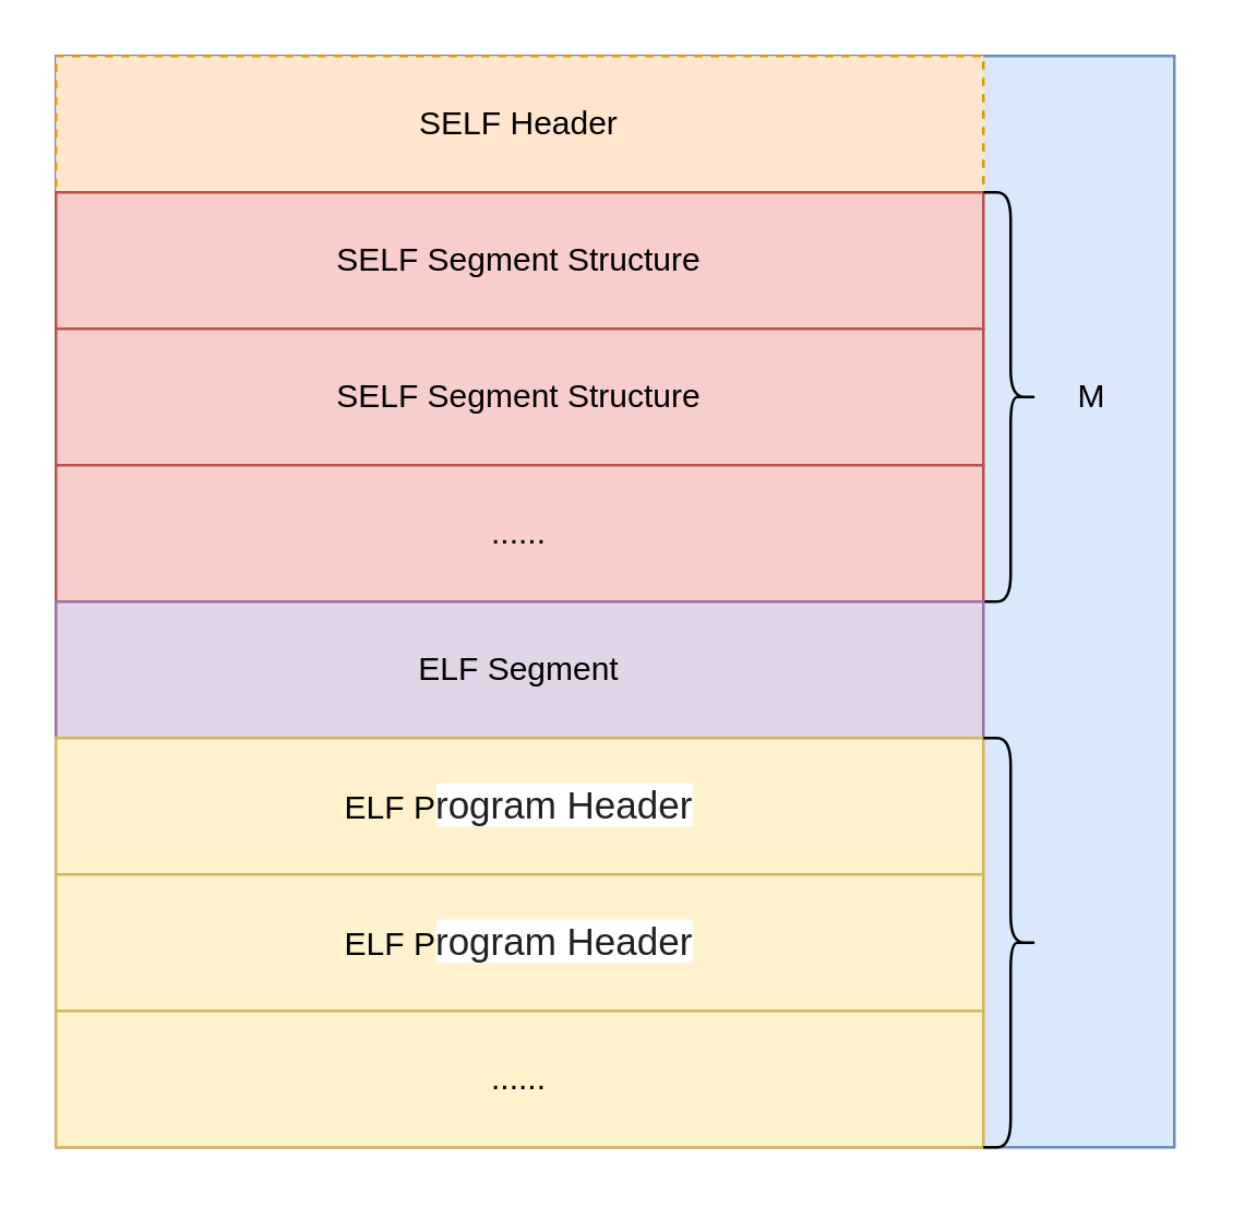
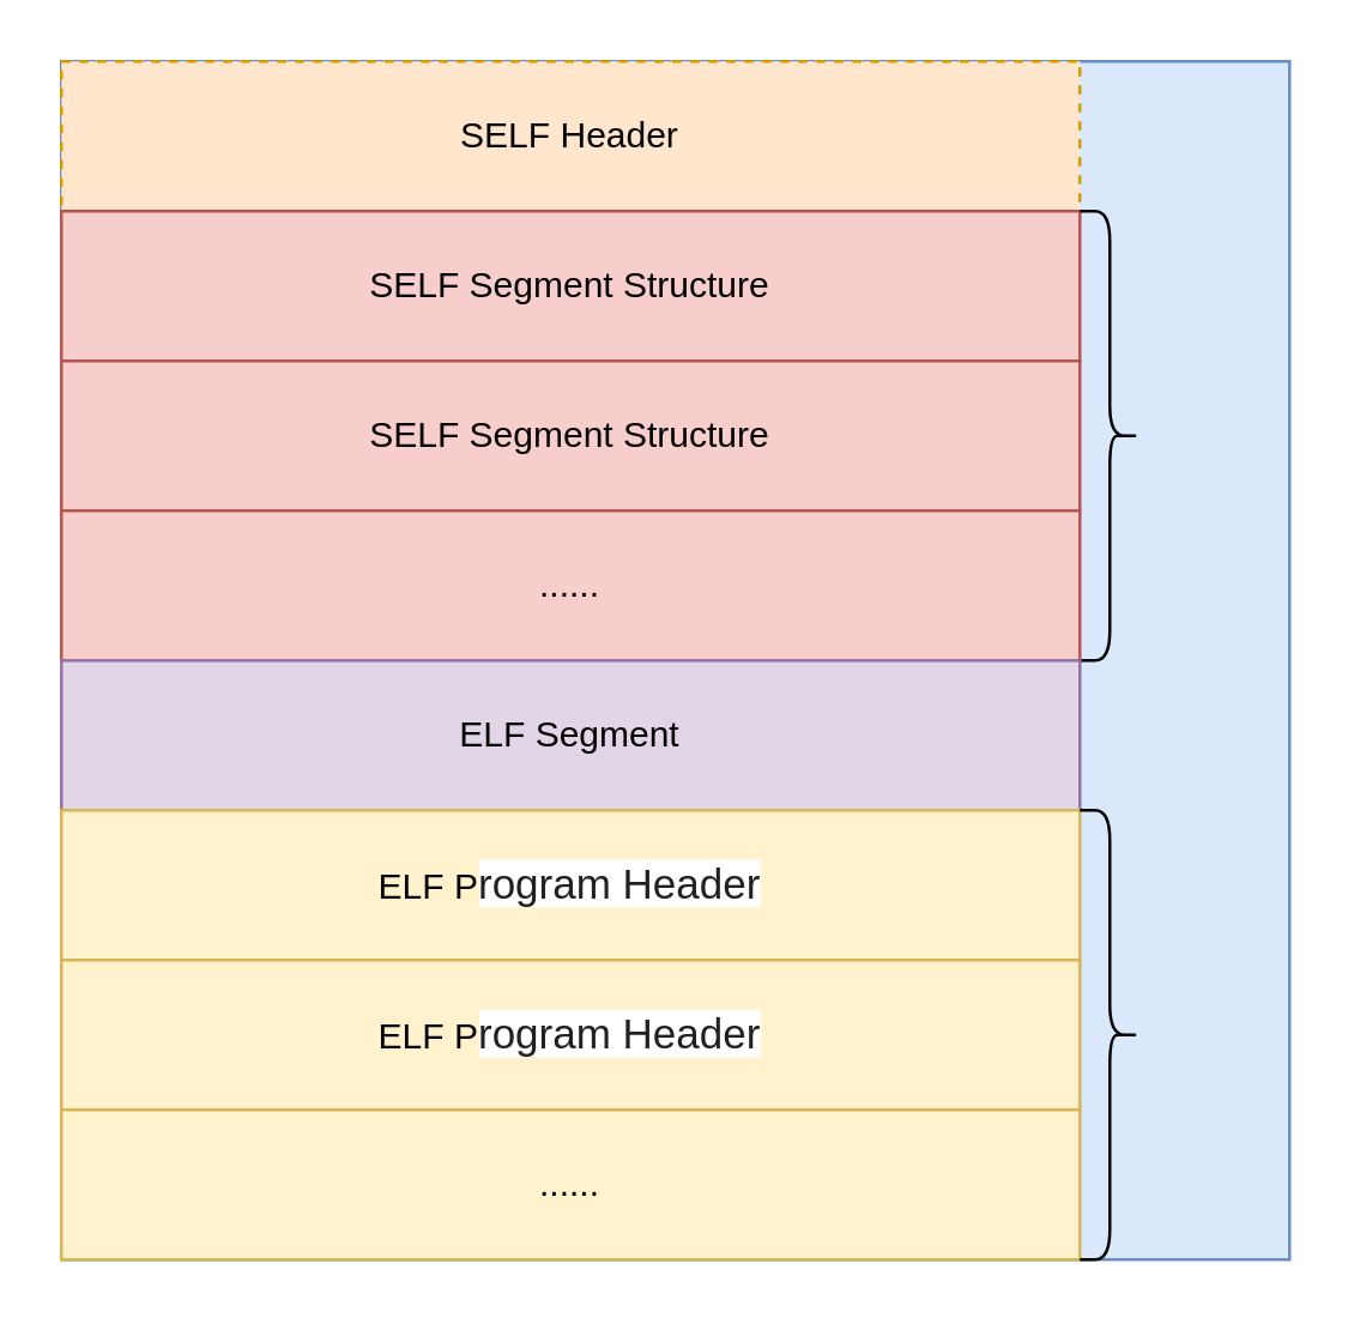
  <mxCell id="0" />
  <mxCell id="1" parent="0" />
  <mxCell id="2" value="" style="rounded=0;whiteSpace=wrap;html=1;fillColor=#dae8fc;strokeColor=#6c8ebf;" vertex="1" parent="1"><mxGeometry x="20" y="20" width="410" height="400" as="geometry" /></mxCell>
  <mxCell id="3" value="SELF Header" style="rounded=0;whiteSpace=wrap;html=1;fillColor=#ffe6cc;strokeColor=#d79b00;dashed=1;" vertex="1" parent="1"><mxGeometry x="20" y="20" width="340" height="50" as="geometry" /></mxCell>
  <mxCell id="4" value="SELF Segment Structure" style="rounded=0;whiteSpace=wrap;html=1;fillColor=#f8cecc;strokeColor=#b85450;" vertex="1" parent="1"><mxGeometry x="20" y="70" width="340" height="50" as="geometry" /></mxCell>
  <mxCell id="5" value="SELF Segment Structure" style="rounded=0;whiteSpace=wrap;html=1;fillColor=#f8cecc;strokeColor=#b85450;" vertex="1" parent="1"><mxGeometry x="20" y="120" width="340" height="50" as="geometry" /></mxCell>
  <mxCell id="6" value="......" style="rounded=0;whiteSpace=wrap;html=1;fillColor=#f8cecc;strokeColor=#b85450;" vertex="1" parent="1"><mxGeometry x="20" y="170" width="340" height="50" as="geometry" /></mxCell>
  <mxCell id="7" value="" style="shape=curlyBracket;whiteSpace=wrap;html=1;rounded=1;flipH=1;labelPosition=right;verticalLabelPosition=middle;align=left;verticalAlign=middle;" vertex="1" parent="1"><mxGeometry x="360" y="70" width="20" height="150" as="geometry" /></mxCell>
- <mxCell id="8" value="M" style="text;html=1;align=center;verticalAlign=middle;whiteSpace=wrap;rounded=0;" vertex="1" parent="1"><mxGeometry x="380" y="130" width="40" height="30" as="geometry" /></mxCell>
  <mxCell id="9" value="ELF Segment" style="rounded=0;whiteSpace=wrap;html=1;fillColor=#e1d5e7;strokeColor=#9673a6;" vertex="1" parent="1"><mxGeometry x="20" y="220" width="340" height="50" as="geometry" /></mxCell>
  <mxCell id="10" value="ELF P&lt;span style=&quot;color: rgb(32, 33, 34); font-family: sans-serif; font-size: 14px; text-align: start; background-color: rgb(255, 255, 255);&quot;&gt;rogram Header&lt;/span&gt;" style="rounded=0;whiteSpace=wrap;html=1;fillColor=#fff2cc;strokeColor=#d6b656;" vertex="1" parent="1"><mxGeometry x="20" y="270" width="340" height="50" as="geometry" /></mxCell>
  <mxCell id="11" value="ELF P&lt;span style=&quot;color: rgb(32, 33, 34); font-family: sans-serif; font-size: 14px; text-align: start; background-color: rgb(255, 255, 255);&quot;&gt;rogram Header&lt;/span&gt;" style="rounded=0;whiteSpace=wrap;html=1;fillColor=#fff2cc;strokeColor=#d6b656;" vertex="1" parent="1"><mxGeometry x="20" y="320" width="340" height="50" as="geometry" /></mxCell>
  <mxCell id="12" value="......" style="rounded=0;whiteSpace=wrap;html=1;fillColor=#fff2cc;strokeColor=#d6b656;" vertex="1" parent="1"><mxGeometry x="20" y="370" width="340" height="50" as="geometry" /></mxCell>
  <mxCell id="13" value="" style="shape=curlyBracket;whiteSpace=wrap;html=1;rounded=1;flipH=1;labelPosition=right;verticalLabelPosition=middle;align=left;verticalAlign=middle;" vertex="1" parent="1"><mxGeometry x="360" y="270" width="20" height="150" as="geometry" /></mxCell>
